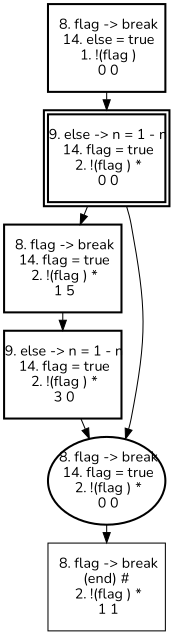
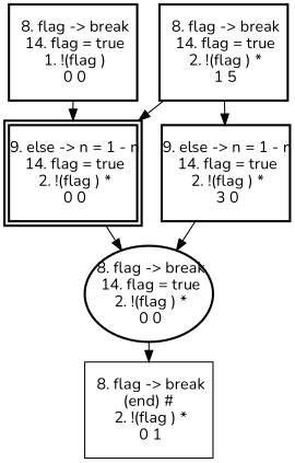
  digraph {
    fontname=Nunito
    ranksep=.25
    node [fixedsize=true fontname=Nunito fontsize=14 shape=box style=bold]
    edge [fontname=Nunito]
-   n1 [height=1.2 label=" 8. flag -> break\n 14. else = true\n 1. !(flag )\n 0 0\n" width=1.6]
+   n1 [height=1.2 label=" 8. flag -> break\n 14. flag = true\n 1. !(flag )\n 0 0\n" width=1.6]
    n2 [height=1.2 label=" 9. else -> n = 1 - n\n 14. flag = true\n 2. !(flag ) *\n 0 0\n" peripheries=2 width=1.6]
    n3 [height=1.2 label=" 8. flag -> break\n 14. flag = true\n 2. !(flag ) *\n 1 5\n" width=1.6]
    n4 [height=1.2 label=" 8. flag -> break\n 14. flag = true\n 2. !(flag ) *\n 0 0\n" shape=ellipse width=1.6]
    n5 [height=1.2 label=" 9. else -> n = 1 - n\n 14. flag = true\n 2. !(flag ) *\n 3 0\n" width=1.6]
-   n6 [height=1.2 label=" 8. flag -> break\n(end) #\n 2. !(flag ) *\n 1 1\n" width=1.6 style=""]
+   n6 [height=1.2 label=" 8. flag -> break\n(end) #\n 2. !(flag ) *\n 0 1\n" width=1.6 style=""]
    n1 -> n2
-   n2 -> n3
+   n3 -> n2
    n2 -> n4
    n3 -> n5
    n4 -> n6
    n5 -> n4
  }
